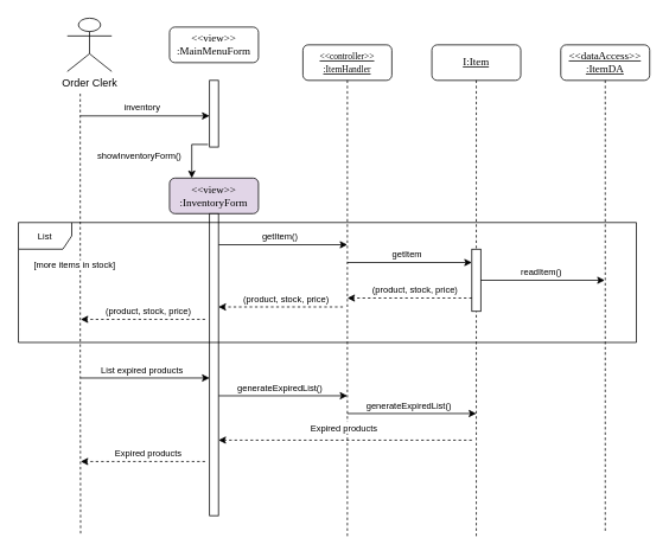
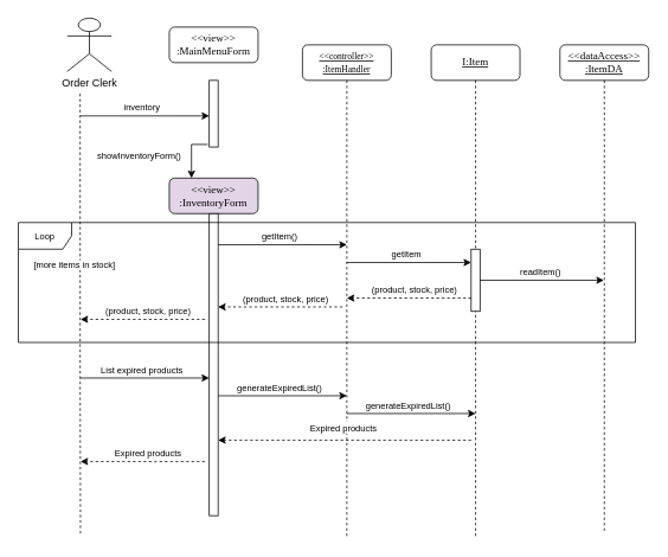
  <mxCell id="0" />
  <mxCell id="1" parent="0" />
  <mxCell id="2" style="edgeStyle=orthogonalEdgeStyle;rounded=0;orthogonalLoop=1;jettySize=auto;html=1;endArrow=none;endFill=0;dashed=1;" parent="1" edge="1"><mxGeometry relative="1" as="geometry"><mxPoint x="90" y="600" as="targetPoint" /><mxPoint x="89.57" y="105" as="sourcePoint" /><Array as="points"><mxPoint x="90" y="430" /><mxPoint x="90" y="430" /></Array></mxGeometry></mxCell>
  <mxCell id="3" value="Order Clerk" style="shape=umlActor;verticalLabelPosition=bottom;verticalAlign=top;html=1;outlineConnect=0;" parent="1" vertex="1"><mxGeometry x="75" y="20" width="50" height="60" as="geometry" /></mxCell>
  <mxCell id="4" value="&lt;u style=&quot;font-size: 10px&quot;&gt;&amp;lt;&amp;lt;controller&amp;gt;&amp;gt;&lt;br&gt;:ItemHandler&lt;/u&gt;" style="shape=umlLifeline;perimeter=lifelinePerimeter;whiteSpace=wrap;html=1;container=1;collapsible=0;recursiveResize=0;outlineConnect=0;rounded=1;shadow=0;comic=0;labelBackgroundColor=none;strokeWidth=1;fontFamily=Verdana;fontSize=12;align=center;" parent="1" vertex="1"><mxGeometry x="340" y="50" width="100" height="555" as="geometry" /></mxCell>
  <mxCell id="5" value="" style="endArrow=classic;startArrow=none;html=1;rounded=0;startFill=0;entryX=0;entryY=0.533;entryDx=0;entryDy=0;entryPerimeter=0;" parent="4" edge="1"><mxGeometry width="50" height="50" relative="1" as="geometry"><mxPoint x="-95" y="225.02" as="sourcePoint" /><mxPoint x="50" y="224.995" as="targetPoint" /></mxGeometry></mxCell>
  <mxCell id="6" value="&lt;span style=&quot;font-size: 10px&quot;&gt;getItem()&lt;/span&gt;" style="edgeLabel;html=1;align=center;verticalAlign=middle;resizable=0;points=[];" parent="5" vertex="1" connectable="0"><mxGeometry x="-0.101" relative="1" as="geometry"><mxPoint x="4" y="-10" as="offset" /></mxGeometry></mxCell>
  <mxCell id="7" value="" style="endArrow=classic;startArrow=none;html=1;rounded=0;startFill=0;entryX=0;entryY=0.533;entryDx=0;entryDy=0;entryPerimeter=0;" parent="4" edge="1"><mxGeometry width="50" height="50" relative="1" as="geometry"><mxPoint x="-95" y="395.04" as="sourcePoint" /><mxPoint x="50" y="395.015" as="targetPoint" /></mxGeometry></mxCell>
  <mxCell id="8" value="&lt;span style=&quot;font-size: 10px&quot;&gt;generateExpiredList()&lt;/span&gt;" style="edgeLabel;html=1;align=center;verticalAlign=middle;resizable=0;points=[];" parent="7" vertex="1" connectable="0"><mxGeometry x="-0.101" relative="1" as="geometry"><mxPoint x="4" y="-10" as="offset" /></mxGeometry></mxCell>
  <mxCell id="9" value="" style="endArrow=classic;startArrow=none;html=1;rounded=0;startFill=0;dashed=1;entryX=1;entryY=0.647;entryDx=0;entryDy=0;entryPerimeter=0;" parent="4" edge="1"><mxGeometry width="50" height="50" relative="1" as="geometry"><mxPoint x="190" y="445.01" as="sourcePoint" /><mxPoint x="-95" y="444.99" as="targetPoint" /></mxGeometry></mxCell>
  <mxCell id="10" value="&lt;span style=&quot;font-size: 10px&quot;&gt;Expired products&lt;/span&gt;" style="edgeLabel;html=1;align=center;verticalAlign=middle;resizable=0;points=[];" parent="9" vertex="1" connectable="0"><mxGeometry x="-0.101" relative="1" as="geometry"><mxPoint x="-17" y="-15" as="offset" /></mxGeometry></mxCell>
  <mxCell id="11" value="" style="endArrow=classic;startArrow=none;html=1;rounded=0;startFill=0;dashed=1;" parent="4" edge="1"><mxGeometry width="50" height="50" relative="1" as="geometry"><mxPoint x="-110" y="469.01" as="sourcePoint" /><mxPoint x="-250" y="469.03" as="targetPoint" /></mxGeometry></mxCell>
  <mxCell id="12" value="&lt;span style=&quot;font-size: 10px&quot;&gt;Expired products&lt;/span&gt;" style="edgeLabel;html=1;align=center;verticalAlign=middle;resizable=0;points=[];" parent="11" vertex="1" connectable="0"><mxGeometry x="-0.101" relative="1" as="geometry"><mxPoint x="-2" y="-10" as="offset" /></mxGeometry></mxCell>
  <mxCell id="13" value="" style="endArrow=classic;startArrow=none;html=1;rounded=0;startFill=0;entryX=0;entryY=0.533;entryDx=0;entryDy=0;entryPerimeter=0;" parent="4" edge="1"><mxGeometry width="50" height="50" relative="1" as="geometry"><mxPoint x="50" y="415.03" as="sourcePoint" /><mxPoint x="195" y="415.005" as="targetPoint" /></mxGeometry></mxCell>
  <mxCell id="14" value="&lt;span style=&quot;font-size: 10px&quot;&gt;generateExpiredList()&lt;/span&gt;" style="edgeLabel;html=1;align=center;verticalAlign=middle;resizable=0;points=[];" parent="13" vertex="1" connectable="0"><mxGeometry x="-0.101" relative="1" as="geometry"><mxPoint x="4" y="-10" as="offset" /></mxGeometry></mxCell>
  <mxCell id="15" value="&lt;u&gt;I:Item&lt;/u&gt;" style="shape=umlLifeline;perimeter=lifelinePerimeter;whiteSpace=wrap;html=1;container=1;collapsible=0;recursiveResize=0;outlineConnect=0;rounded=1;shadow=0;comic=0;labelBackgroundColor=none;strokeWidth=1;fontFamily=Verdana;fontSize=12;align=center;" parent="1" vertex="1"><mxGeometry x="485" y="50" width="100" height="555" as="geometry" /></mxCell>
  <mxCell id="16" value="" style="html=1;points=[];perimeter=orthogonalPerimeter;rounded=0;shadow=0;comic=0;labelBackgroundColor=none;strokeWidth=1;fontFamily=Verdana;fontSize=12;align=center;" parent="15" vertex="1"><mxGeometry x="45" y="230" width="10" height="70" as="geometry" /></mxCell>
  <mxCell id="17" value="" style="endArrow=classic;startArrow=none;html=1;rounded=0;startFill=0;dashed=1;" parent="15" edge="1"><mxGeometry width="50" height="50" relative="1" as="geometry"><mxPoint x="45" y="285" as="sourcePoint" /><mxPoint x="-95" y="285.02" as="targetPoint" /></mxGeometry></mxCell>
  <mxCell id="18" value="&lt;span style=&quot;font-size: 10px&quot;&gt;(product, stock, price)&lt;/span&gt;" style="edgeLabel;html=1;align=center;verticalAlign=middle;resizable=0;points=[];" parent="17" vertex="1" connectable="0"><mxGeometry x="-0.101" relative="1" as="geometry"><mxPoint x="-2" y="-10" as="offset" /></mxGeometry></mxCell>
  <mxCell id="19" value="" style="endArrow=classic;startArrow=none;html=1;rounded=0;startFill=0;entryX=0;entryY=0.533;entryDx=0;entryDy=0;entryPerimeter=0;" parent="1" target="24" edge="1"><mxGeometry width="50" height="50" relative="1" as="geometry"><mxPoint x="90" y="130" as="sourcePoint" /><mxPoint x="239.5" y="130" as="targetPoint" /></mxGeometry></mxCell>
  <mxCell id="20" value="&lt;span style=&quot;font-size: 10px&quot;&gt;inventory&lt;/span&gt;" style="edgeLabel;html=1;align=center;verticalAlign=middle;resizable=0;points=[];" parent="19" vertex="1" connectable="0"><mxGeometry x="-0.101" relative="1" as="geometry"><mxPoint x="4" y="-10" as="offset" /></mxGeometry></mxCell>
  <mxCell id="21" value="&lt;span style=&quot;font-family: &amp;#34;verdana&amp;#34; ; font-size: 12px&quot;&gt;&amp;lt;&amp;lt;view&amp;gt;&amp;gt;&lt;/span&gt;&lt;br style=&quot;font-family: &amp;#34;verdana&amp;#34; ; font-size: 12px&quot;&gt;&lt;span style=&quot;font-family: &amp;#34;verdana&amp;#34; ; font-size: 12px&quot;&gt;:MainMenuForm&lt;/span&gt;" style="rounded=1;whiteSpace=wrap;html=1;fontSize=10;" parent="1" vertex="1"><mxGeometry x="190" y="30" width="100" height="40" as="geometry" /></mxCell>
  <mxCell id="22" style="edgeStyle=orthogonalEdgeStyle;rounded=0;orthogonalLoop=1;jettySize=auto;html=1;fontSize=10;startArrow=none;startFill=0;endArrow=classic;endFill=1;exitX=-0.167;exitY=0.962;exitDx=0;exitDy=0;exitPerimeter=0;entryX=0.25;entryY=0;entryDx=0;entryDy=0;entryPerimeter=0;" parent="1" source="24" target="25" edge="1"><mxGeometry relative="1" as="geometry"><mxPoint x="215" y="405" as="targetPoint" /><Array as="points"><mxPoint x="215" y="162" /></Array></mxGeometry></mxCell>
  <mxCell id="23" value="showInventoryForm()" style="edgeLabel;html=1;align=center;verticalAlign=middle;resizable=0;points=[];fontSize=10;" parent="22" vertex="1" connectable="0"><mxGeometry x="0.012" y="1" relative="1" as="geometry"><mxPoint x="-61" y="3" as="offset" /></mxGeometry></mxCell>
  <mxCell id="24" value="" style="html=1;points=[];perimeter=orthogonalPerimeter;rounded=0;shadow=0;comic=0;labelBackgroundColor=none;strokeWidth=1;fontFamily=Verdana;fontSize=12;align=center;" parent="1" vertex="1"><mxGeometry x="235" y="90" width="10" height="75" as="geometry" /></mxCell>
  <mxCell id="25" value="&lt;span style=&quot;font-family: &amp;#34;verdana&amp;#34; ; font-size: 12px&quot;&gt;&amp;lt;&amp;lt;view&amp;gt;&amp;gt;&lt;/span&gt;&lt;br style=&quot;font-family: &amp;#34;verdana&amp;#34; ; font-size: 12px&quot;&gt;&lt;span style=&quot;font-family: &amp;#34;verdana&amp;#34; ; font-size: 12px&quot;&gt;:InventoryForm&lt;/span&gt;" style="rounded=1;whiteSpace=wrap;html=1;fontSize=10;fillColor=#e1d5e7;" parent="1" vertex="1"><mxGeometry x="190" y="200" width="100" height="40" as="geometry" /></mxCell>
  <mxCell id="26" value="" style="html=1;points=[];perimeter=orthogonalPerimeter;rounded=0;shadow=0;comic=0;labelBackgroundColor=none;strokeWidth=1;fontFamily=Verdana;fontSize=12;align=center;" parent="1" vertex="1"><mxGeometry x="235" y="240" width="10" height="340" as="geometry" /></mxCell>
  <mxCell id="27" value="" style="endArrow=classic;startArrow=none;html=1;rounded=0;startFill=0;" parent="1" edge="1"><mxGeometry width="50" height="50" relative="1" as="geometry"><mxPoint x="390" y="295.02" as="sourcePoint" /><mxPoint x="530" y="295" as="targetPoint" /></mxGeometry></mxCell>
  <mxCell id="28" value="&lt;span style=&quot;font-size: 10px&quot;&gt;getItem&lt;/span&gt;" style="edgeLabel;html=1;align=center;verticalAlign=middle;resizable=0;points=[];" parent="27" vertex="1" connectable="0"><mxGeometry x="-0.101" relative="1" as="geometry"><mxPoint x="4" y="-10" as="offset" /></mxGeometry></mxCell>
  <mxCell id="29" value="&lt;u&gt;&amp;lt;&amp;lt;dataAccess&amp;gt;&amp;gt;&lt;br&gt;:ItemDA&lt;br&gt;&lt;/u&gt;" style="shape=umlLifeline;perimeter=lifelinePerimeter;whiteSpace=wrap;html=1;container=1;collapsible=0;recursiveResize=0;outlineConnect=0;rounded=1;shadow=0;comic=0;labelBackgroundColor=none;strokeWidth=1;fontFamily=Verdana;fontSize=12;align=center;" parent="1" vertex="1"><mxGeometry x="630" y="50" width="100" height="550" as="geometry" /></mxCell>
  <mxCell id="30" value="" style="endArrow=classic;startArrow=none;html=1;rounded=0;startFill=0;" parent="1" edge="1"><mxGeometry width="50" height="50" relative="1" as="geometry"><mxPoint x="540" y="315" as="sourcePoint" /><mxPoint x="679.5" y="315" as="targetPoint" /></mxGeometry></mxCell>
  <mxCell id="31" value="&lt;span style=&quot;font-size: 10px&quot;&gt;readItem()&lt;/span&gt;" style="edgeLabel;html=1;align=center;verticalAlign=middle;resizable=0;points=[];" parent="30" vertex="1" connectable="0"><mxGeometry x="-0.101" relative="1" as="geometry"><mxPoint x="4" y="-10" as="offset" /></mxGeometry></mxCell>
  <mxCell id="32" value="" style="endArrow=classic;startArrow=none;html=1;rounded=0;startFill=0;dashed=1;" parent="1" edge="1"><mxGeometry width="50" height="50" relative="1" as="geometry"><mxPoint x="385" y="345" as="sourcePoint" /><mxPoint x="245" y="345.02" as="targetPoint" /></mxGeometry></mxCell>
  <mxCell id="33" value="&lt;span style=&quot;font-size: 10px&quot;&gt;(product, stock, price)&lt;/span&gt;" style="edgeLabel;html=1;align=center;verticalAlign=middle;resizable=0;points=[];" parent="32" vertex="1" connectable="0"><mxGeometry x="-0.101" relative="1" as="geometry"><mxPoint x="-2" y="-10" as="offset" /></mxGeometry></mxCell>
  <mxCell id="34" value="" style="endArrow=classic;startArrow=none;html=1;rounded=0;startFill=0;dashed=1;" parent="1" edge="1"><mxGeometry width="50" height="50" relative="1" as="geometry"><mxPoint x="230" y="359" as="sourcePoint" /><mxPoint x="90" y="359.02" as="targetPoint" /></mxGeometry></mxCell>
  <mxCell id="35" value="&lt;span style=&quot;font-size: 10px&quot;&gt;(product, stock, price)&lt;/span&gt;" style="edgeLabel;html=1;align=center;verticalAlign=middle;resizable=0;points=[];" parent="34" vertex="1" connectable="0"><mxGeometry x="-0.101" relative="1" as="geometry"><mxPoint x="-2" y="-10" as="offset" /></mxGeometry></mxCell>
  <mxCell id="36" value="" style="endArrow=classic;startArrow=none;html=1;rounded=0;startFill=0;entryX=0;entryY=0.533;entryDx=0;entryDy=0;entryPerimeter=0;" parent="1" edge="1"><mxGeometry width="50" height="50" relative="1" as="geometry"><mxPoint x="90" y="425.03" as="sourcePoint" /><mxPoint x="235" y="425.005" as="targetPoint" /></mxGeometry></mxCell>
  <mxCell id="37" value="&lt;span style=&quot;font-size: 10px&quot;&gt;List expired products&lt;/span&gt;" style="edgeLabel;html=1;align=center;verticalAlign=middle;resizable=0;points=[];" parent="36" vertex="1" connectable="0"><mxGeometry x="-0.101" relative="1" as="geometry"><mxPoint x="4" y="-10" as="offset" /></mxGeometry></mxCell>
- <mxCell id="38" value="List" style="shape=umlFrame;whiteSpace=wrap;html=1;fontSize=10;" vertex="1" parent="1"><mxGeometry x="20" y="250" width="695" height="135" as="geometry" /></mxCell>
+ <mxCell id="38" value="Loop" style="shape=umlFrame;whiteSpace=wrap;html=1;fontSize=10;" vertex="1" parent="1"><mxGeometry x="20" y="250" width="695" height="135" as="geometry" /></mxCell>
  <mxCell id="39" value="&lt;span style=&quot;font-size: 10px ; background-color: rgb(255 , 255 , 255)&quot;&gt;[more items in stock]&lt;/span&gt;" style="text;html=1;align=center;verticalAlign=middle;resizable=0;points=[];autosize=1;strokeColor=none;fillColor=none;" vertex="1" parent="1"><mxGeometry x="20" y="285" width="125" height="25" as="geometry" /></mxCell>
